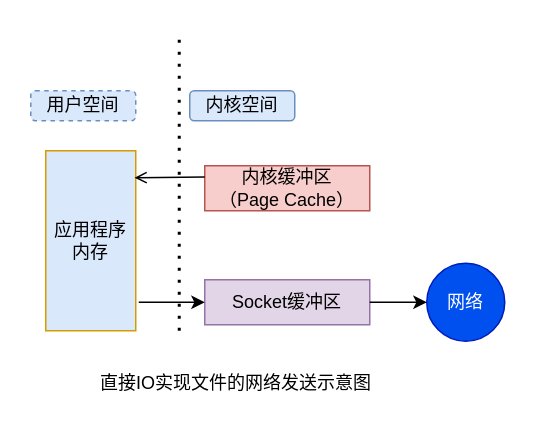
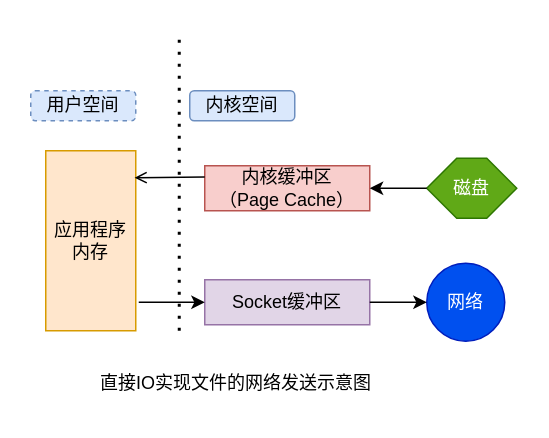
  <mxCell id="0" />
  <mxCell id="1" parent="0" />
  <mxCell id="2" value="用户空间" style="rounded=1;whiteSpace=wrap;html=1;fillColor=#dae8fc;strokeColor=#6c8ebf;dashed=1;" vertex="1" parent="1"><mxGeometry x="20" y="60" width="70" height="20" as="geometry" /></mxCell>
  <mxCell id="3" value="内核空间" style="rounded=1;whiteSpace=wrap;html=1;fillColor=#dae8fc;strokeColor=#6c8ebf;" vertex="1" parent="1"><mxGeometry x="126" y="60" width="70" height="20" as="geometry" /></mxCell>
  <mxCell id="4" value="" style="endArrow=none;dashed=1;html=1;dashPattern=1 3;strokeWidth=2;rounded=0;" edge="1" parent="1"><mxGeometry width="50" height="50" relative="1" as="geometry"><mxPoint x="119" y="220" as="sourcePoint" /><mxPoint x="119" y="20" as="targetPoint" /></mxGeometry></mxCell>
- <mxCell id="5" value="应用程序内存" style="rounded=0;whiteSpace=wrap;html=1;fillColor=#dae8fc;strokeColor=#d79b00;" vertex="1" parent="1"><mxGeometry x="30" y="100" width="60" height="120" as="geometry" /></mxCell>
+ <mxCell id="5" value="应用程序内存" style="rounded=0;whiteSpace=wrap;html=1;fillColor=#ffe6cc;strokeColor=#d79b00;" vertex="1" parent="1"><mxGeometry x="30" y="100" width="60" height="120" as="geometry" /></mxCell>
  <mxCell id="6" value="内核缓冲区&lt;br&gt;（Page Cache）" style="rounded=0;whiteSpace=wrap;html=1;fillColor=#f8cecc;strokeColor=#b85450;" vertex="1" parent="1"><mxGeometry x="136" y="110" width="110" height="30" as="geometry" /></mxCell>
  <mxCell id="7" value="Socket缓冲区" style="rounded=0;whiteSpace=wrap;html=1;fillColor=#e1d5e7;strokeColor=#9673a6;" vertex="1" parent="1"><mxGeometry x="136" y="186" width="110" height="30" as="geometry" /></mxCell>
  <mxCell id="8" value="" style="endArrow=open;html=1;rounded=0;entryX=0.987;entryY=0.15;entryDx=0;entryDy=0;entryPerimeter=0;exitX=0;exitY=0.25;exitDx=0;exitDy=0;" edge="1" parent="1" source="6" target="5"><mxGeometry width="50" height="50" relative="1" as="geometry"><mxPoint x="272" y="240" as="sourcePoint" /><mxPoint x="322" y="190" as="targetPoint" /></mxGeometry></mxCell>
  <mxCell id="9" value="" style="endArrow=classic;html=1;rounded=0;entryX=0;entryY=0.5;entryDx=0;entryDy=0;" edge="1" parent="1" target="7"><mxGeometry width="50" height="50" relative="1" as="geometry"><mxPoint x="92" y="201" as="sourcePoint" /><mxPoint x="202" y="130" as="targetPoint" /></mxGeometry></mxCell>
+ <mxCell id="10" value="磁盘" style="shape=hexagon;perimeter=hexagonPerimeter2;whiteSpace=wrap;html=1;fixedSize=1;fillColor=#60a917;fontColor=#ffffff;strokeColor=#2D7600;" vertex="1" parent="1"><mxGeometry x="284" y="105" width="60" height="40" as="geometry" /></mxCell>
+ <mxCell id="11" value="" style="endArrow=classic;html=1;rounded=0;entryX=1;entryY=0.5;entryDx=0;entryDy=0;exitX=0;exitY=0.5;exitDx=0;exitDy=0;" edge="1" parent="1" source="10" target="6"><mxGeometry width="50" height="50" relative="1" as="geometry"><mxPoint x="82" y="140" as="sourcePoint" /><mxPoint x="132" y="90" as="targetPoint" /></mxGeometry></mxCell>
  <mxCell id="12" value="网络" style="ellipse;whiteSpace=wrap;html=1;aspect=fixed;fillColor=#0050ef;fontColor=#ffffff;strokeColor=#001DBC;" vertex="1" parent="1"><mxGeometry x="284" y="175" width="52" height="52" as="geometry" /></mxCell>
  <mxCell id="13" value="" style="endArrow=classic;html=1;rounded=0;entryX=0;entryY=0.5;entryDx=0;entryDy=0;exitX=1;exitY=0.5;exitDx=0;exitDy=0;" edge="1" parent="1" source="7" target="12"><mxGeometry width="50" height="50" relative="1" as="geometry"><mxPoint x="82" y="140" as="sourcePoint" /><mxPoint x="132" y="90" as="targetPoint" /></mxGeometry></mxCell>
  <mxCell id="14" value="直接IO实现文件的网络发送示意图" style="text;strokeColor=none;align=center;fillColor=none;html=1;verticalAlign=middle;whiteSpace=wrap;rounded=0;" vertex="1" parent="1"><mxGeometry x="52" y="240" width="210" height="30" as="geometry" /></mxCell>
